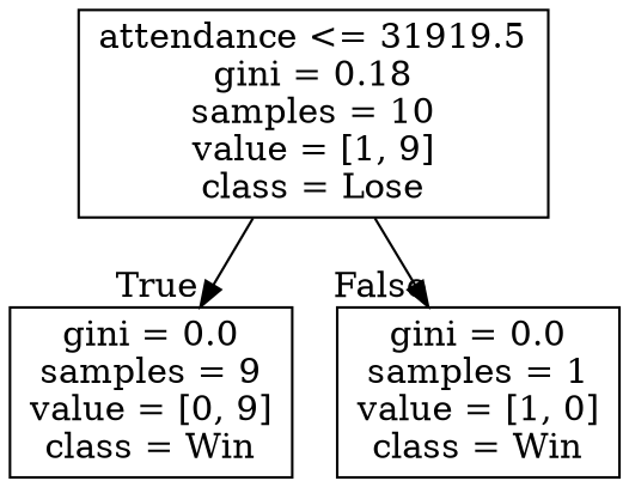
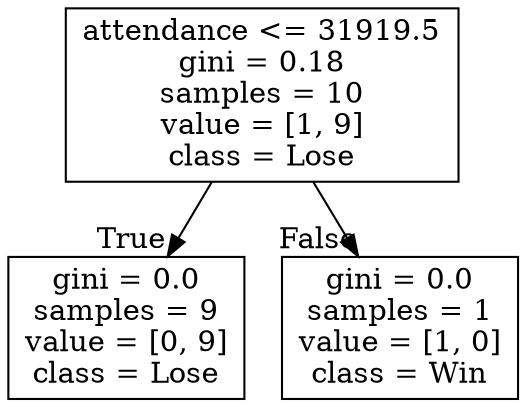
  digraph {
    node [shape=box]
    edge [labeldistance=2.5]
    n1 [label="attendance <= 31919.5\ngini = 0.18\nsamples = 10\nvalue = [1, 9]\nclass = Lose"]
-   n2 [label="gini = 0.0\nsamples = 9\nvalue = [0, 9]\nclass = Win"]
+   n2 [label="gini = 0.0\nsamples = 9\nvalue = [0, 9]\nclass = Lose"]
    n3 [label="gini = 0.0\nsamples = 1\nvalue = [1, 0]\nclass = Win"]
    n1 -> n2 [headlabel=True labelangle=45]
    n1 -> n3 [headlabel=False labelangle=-45]
  }
